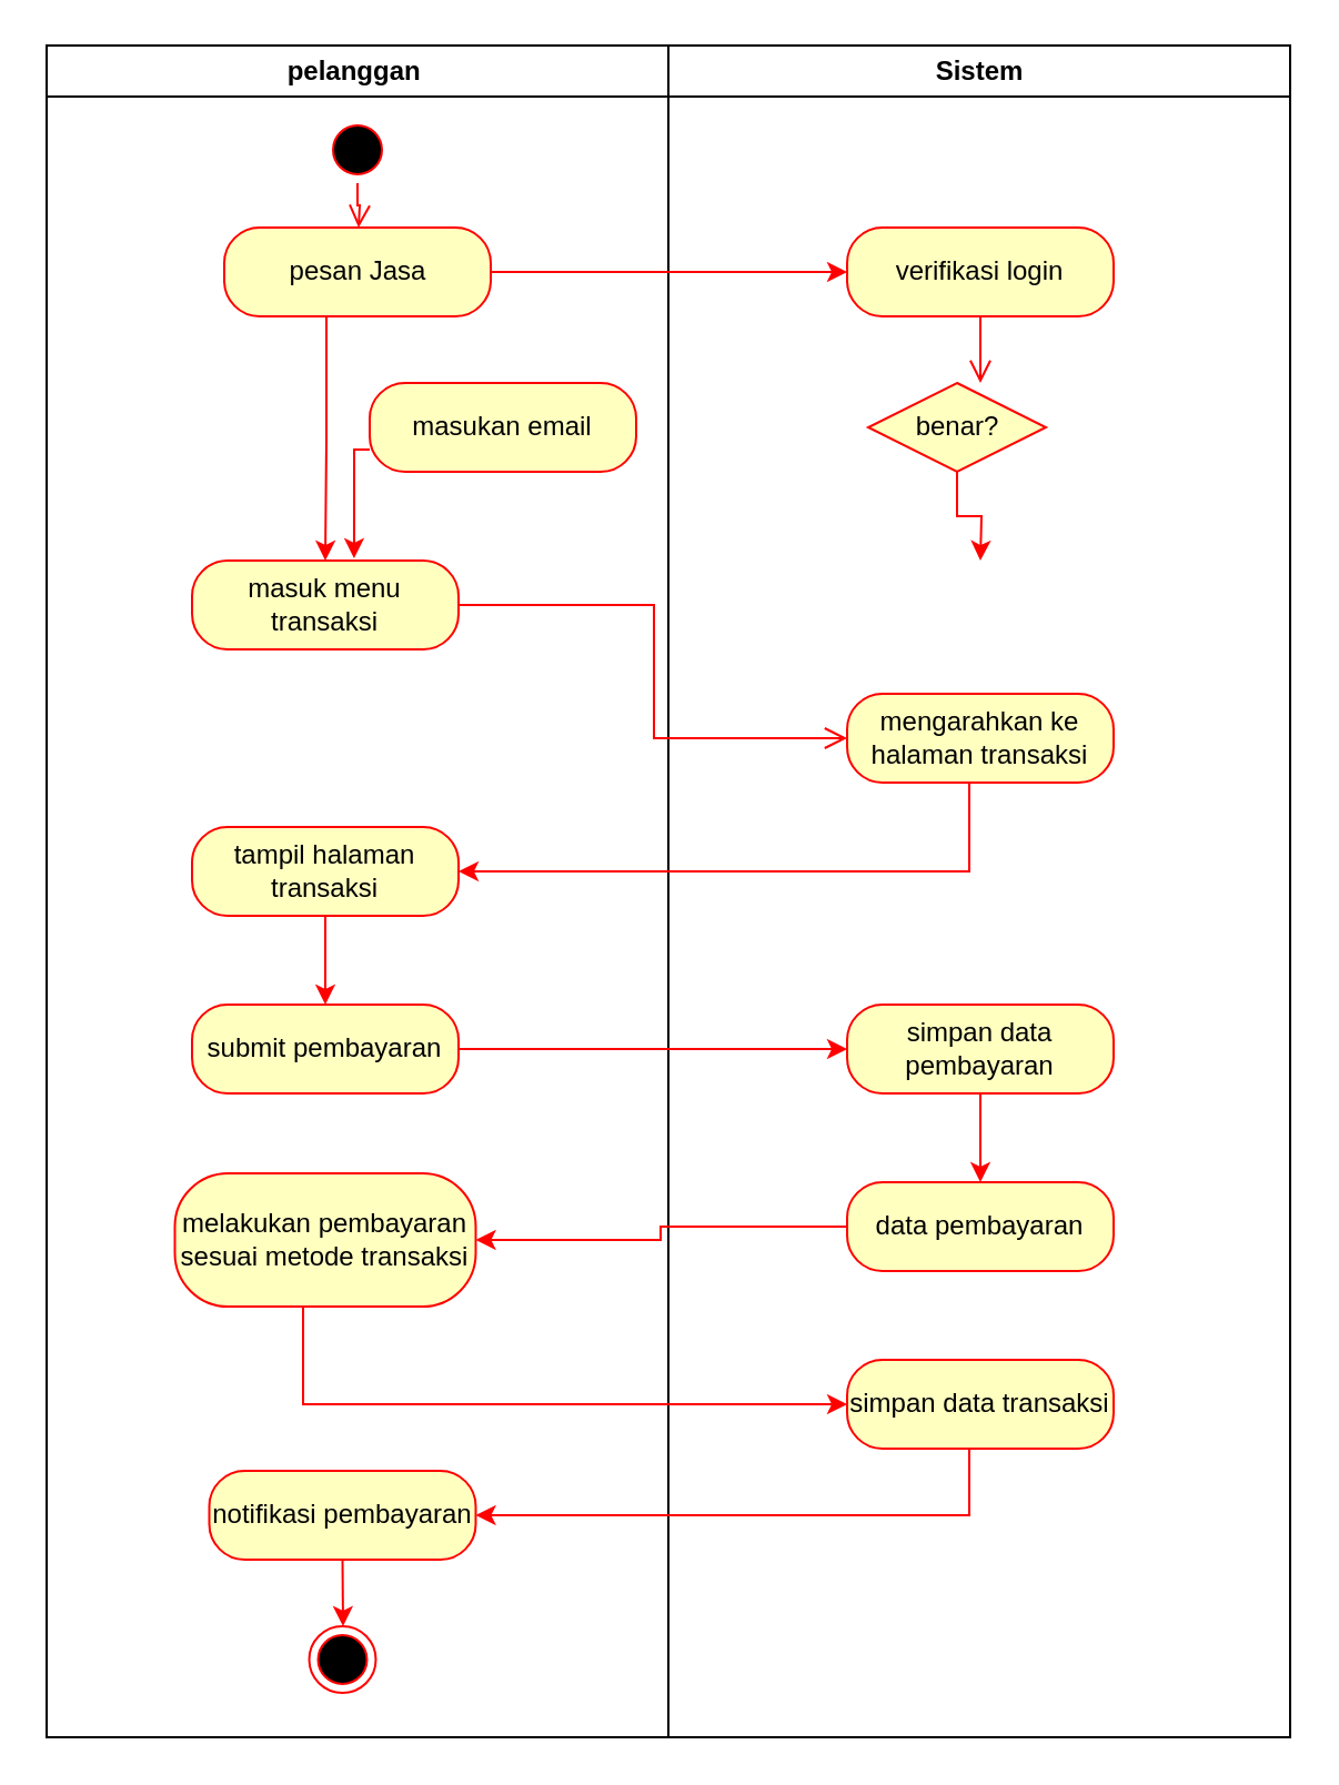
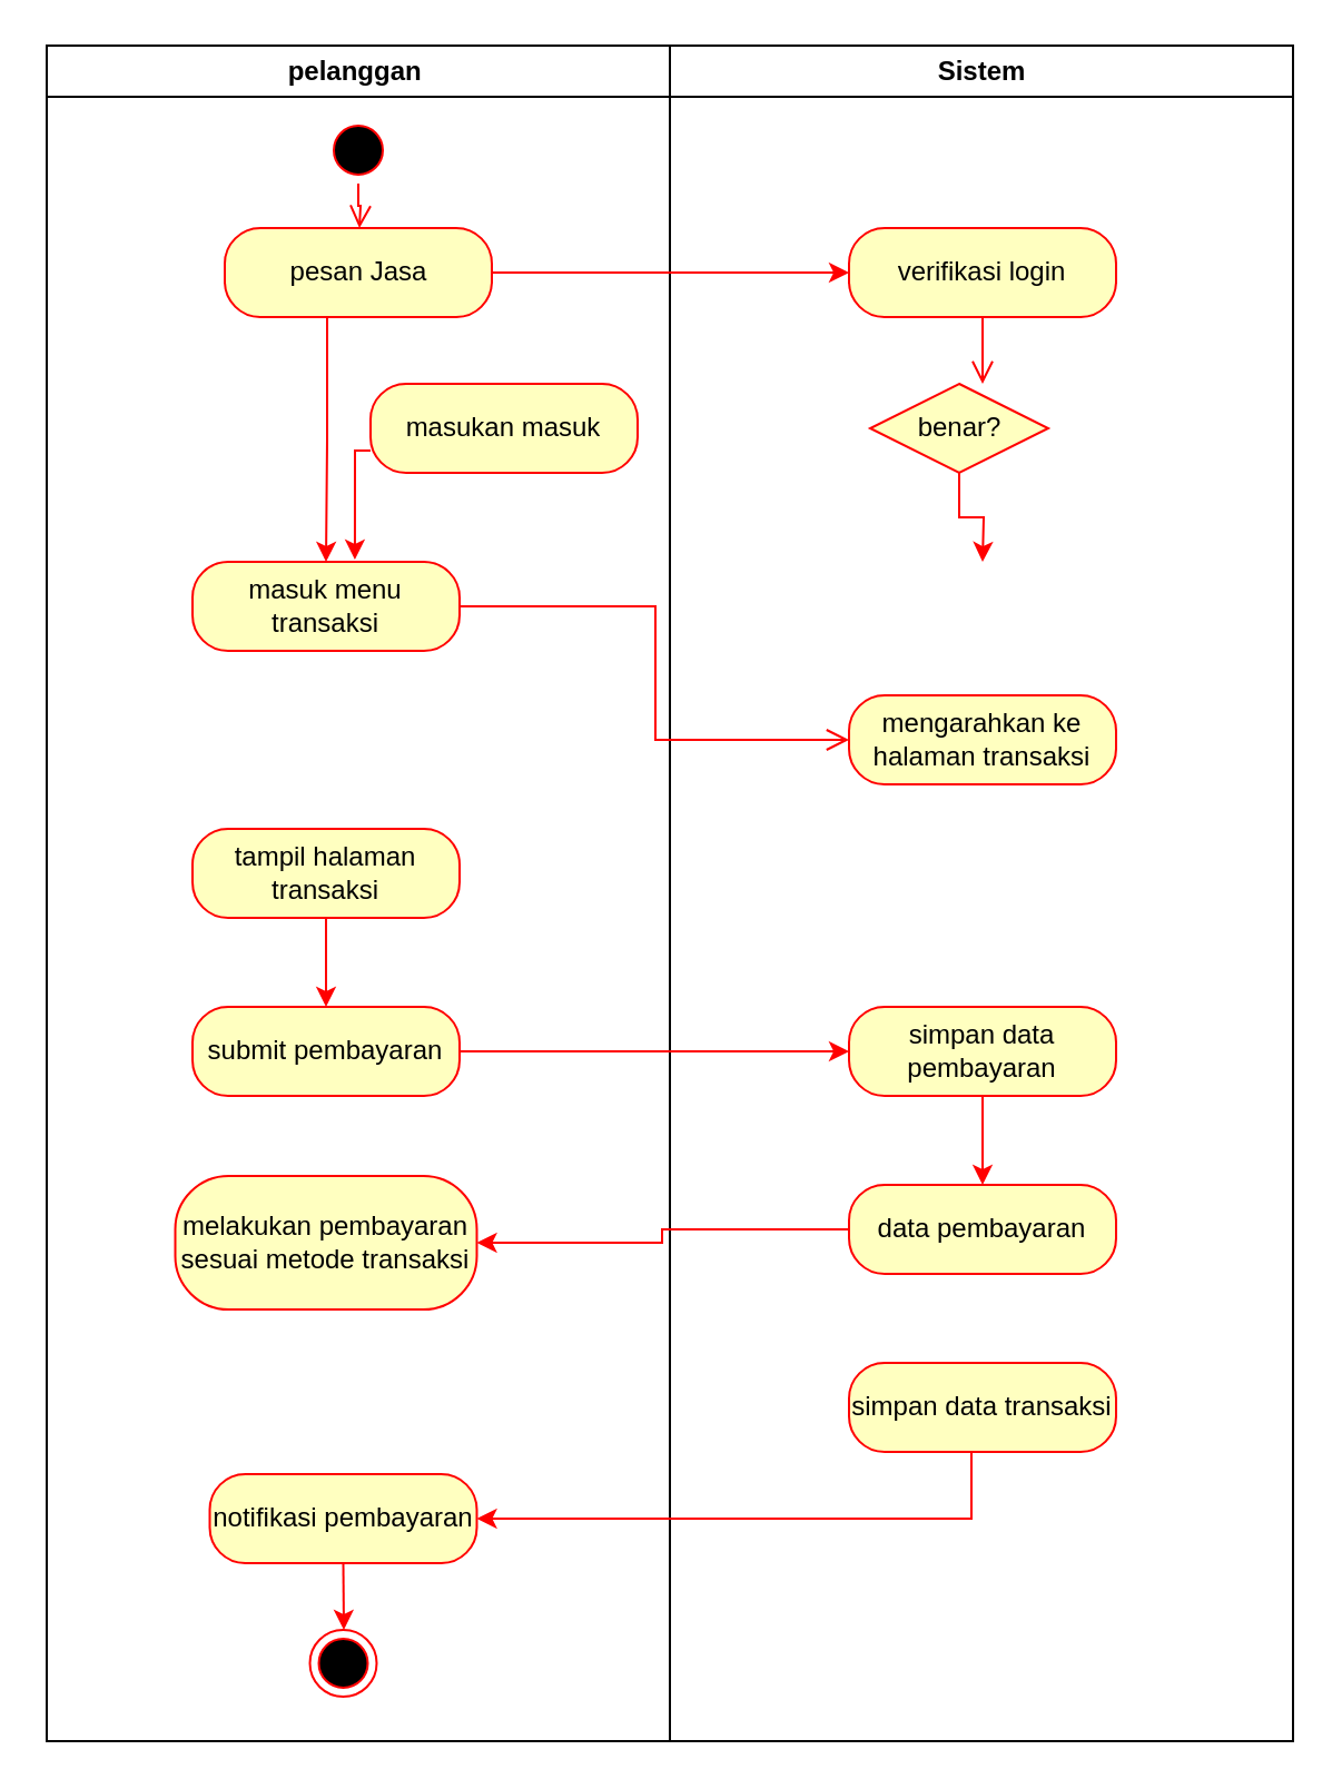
  <mxCell id="0" />
  <mxCell id="1" parent="0" />
  <mxCell id="2" value="pelanggan " style="swimlane;whiteSpace=wrap;startSize=23;" parent="1" vertex="1"><mxGeometry x="20.5" y="20" width="280" height="762" as="geometry" /></mxCell>
  <mxCell id="3" value="" style="ellipse;html=1;shape=startState;fillColor=#000000;strokeColor=#ff0000;" vertex="1" parent="2"><mxGeometry x="125" y="32" width="30" height="30" as="geometry" /></mxCell>
  <mxCell id="4" value="" style="edgeStyle=orthogonalEdgeStyle;html=1;verticalAlign=bottom;endArrow=open;endSize=8;strokeColor=#ff0000;rounded=0;" edge="1" source="3" parent="2"><mxGeometry relative="1" as="geometry"><mxPoint x="140.5" y="82" as="targetPoint" /></mxGeometry></mxCell>
  <mxCell id="5" style="edgeStyle=orthogonalEdgeStyle;rounded=0;orthogonalLoop=1;jettySize=auto;html=1;exitX=0.5;exitY=1;exitDx=0;exitDy=0;entryX=0.5;entryY=0;entryDx=0;entryDy=0;strokeColor=#FF0000;" edge="1" parent="2" source="6" target="9"><mxGeometry relative="1" as="geometry"><Array as="points"><mxPoint x="126" y="122" /><mxPoint x="126" y="177" /></Array></mxGeometry></mxCell>
  <mxCell id="6" value="pesan Jasa" style="rounded=1;whiteSpace=wrap;html=1;arcSize=40;fontColor=#000000;fillColor=#ffffc0;strokeColor=#ff0000;" vertex="1" parent="2"><mxGeometry x="80" y="82" width="120" height="40" as="geometry" /></mxCell>
  <mxCell id="7" style="edgeStyle=orthogonalEdgeStyle;rounded=0;orthogonalLoop=1;jettySize=auto;html=1;exitX=0;exitY=0.75;exitDx=0;exitDy=0;entryX=0.608;entryY=-0.025;entryDx=0;entryDy=0;entryPerimeter=0;strokeColor=#FF0000;" edge="1" parent="2" source="8" target="9"><mxGeometry relative="1" as="geometry"><Array as="points"><mxPoint x="138" y="182" /></Array></mxGeometry></mxCell>
- <mxCell id="8" value="masukan email" style="rounded=1;whiteSpace=wrap;html=1;arcSize=40;fontColor=#000000;fillColor=#ffffc0;strokeColor=#ff0000;" vertex="1" parent="2"><mxGeometry x="145.5" y="152" width="120" height="40" as="geometry" /></mxCell>
+ <mxCell id="8" value="masukan masuk" style="rounded=1;whiteSpace=wrap;html=1;arcSize=40;fontColor=#000000;fillColor=#ffffc0;strokeColor=#ff0000;" vertex="1" parent="2"><mxGeometry x="145.5" y="152" width="120" height="40" as="geometry" /></mxCell>
  <mxCell id="9" value="masuk menu transaksi" style="rounded=1;whiteSpace=wrap;html=1;arcSize=40;fontColor=#000000;fillColor=#ffffc0;strokeColor=#ff0000;" vertex="1" parent="2"><mxGeometry x="65.5" y="232" width="120" height="40" as="geometry" /></mxCell>
  <mxCell id="10" style="edgeStyle=elbowEdgeStyle;rounded=0;orthogonalLoop=1;jettySize=auto;html=1;exitX=0.5;exitY=1;exitDx=0;exitDy=0;entryX=0.5;entryY=0;entryDx=0;entryDy=0;strokeColor=#FF0000;" edge="1" parent="2" source="11" target="12"><mxGeometry relative="1" as="geometry" /></mxCell>
  <mxCell id="11" value="tampil halaman transaksi" style="rounded=1;whiteSpace=wrap;html=1;arcSize=40;fontColor=#000000;fillColor=#ffffc0;strokeColor=#ff0000;" vertex="1" parent="2"><mxGeometry x="65.5" y="352" width="120" height="40" as="geometry" /></mxCell>
  <mxCell id="12" value="submit pembayaran" style="rounded=1;whiteSpace=wrap;html=1;arcSize=40;fontColor=#000000;fillColor=#ffffc0;strokeColor=#ff0000;" vertex="1" parent="2"><mxGeometry x="65.5" y="432" width="120" height="40" as="geometry" /></mxCell>
  <mxCell id="13" value="melakukan pembayaran sesuai metode transaksi" style="rounded=1;whiteSpace=wrap;html=1;arcSize=40;fontColor=#000000;fillColor=#ffffc0;strokeColor=#ff0000;" vertex="1" parent="2"><mxGeometry x="57.75" y="508" width="135.5" height="60" as="geometry" /></mxCell>
  <mxCell id="14" style="edgeStyle=elbowEdgeStyle;rounded=0;orthogonalLoop=1;jettySize=auto;html=1;exitX=0.5;exitY=1;exitDx=0;exitDy=0;entryX=0.5;entryY=0;entryDx=0;entryDy=0;strokeColor=#FF0000;" edge="1" parent="2" source="15" target="16"><mxGeometry relative="1" as="geometry" /></mxCell>
  <mxCell id="15" value="notifikasi pembayaran" style="rounded=1;whiteSpace=wrap;html=1;arcSize=40;fontColor=#000000;fillColor=#ffffc0;strokeColor=#ff0000;" vertex="1" parent="2"><mxGeometry x="73.25" y="642" width="120" height="40" as="geometry" /></mxCell>
  <mxCell id="16" value="" style="ellipse;html=1;shape=endState;fillColor=#000000;strokeColor=#ff0000;" vertex="1" parent="2"><mxGeometry x="118.25" y="712" width="30" height="30" as="geometry" /></mxCell>
  <mxCell id="17" value="Sistem" style="swimlane;whiteSpace=wrap" parent="1" vertex="1"><mxGeometry x="300.5" y="20" width="280" height="762" as="geometry" /></mxCell>
  <mxCell id="18" value="verifikasi login" style="rounded=1;whiteSpace=wrap;html=1;arcSize=40;fontColor=#000000;fillColor=#ffffc0;strokeColor=#ff0000;" vertex="1" parent="17"><mxGeometry x="80.5" y="82" width="120" height="40" as="geometry" /></mxCell>
  <mxCell id="19" value="" style="edgeStyle=orthogonalEdgeStyle;html=1;verticalAlign=bottom;endArrow=open;endSize=8;strokeColor=#ff0000;rounded=0;" edge="1" source="18" parent="17"><mxGeometry relative="1" as="geometry"><mxPoint x="140.5" y="152" as="targetPoint" /></mxGeometry></mxCell>
  <mxCell id="20" style="edgeStyle=orthogonalEdgeStyle;rounded=0;orthogonalLoop=1;jettySize=auto;html=1;exitX=0.5;exitY=1;exitDx=0;exitDy=0;strokeColor=#FF0000;" edge="1" parent="17" source="21"><mxGeometry relative="1" as="geometry"><mxPoint x="140.5" y="232" as="targetPoint" /></mxGeometry></mxCell>
  <mxCell id="21" value="benar?" style="rhombus;whiteSpace=wrap;html=1;fontColor=#000000;fillColor=#ffffc0;strokeColor=#ff0000;" vertex="1" parent="17"><mxGeometry x="90" y="152" width="80" height="40" as="geometry" /></mxCell>
  <mxCell id="22" value="mengarahkan ke halaman transaksi" style="rounded=1;whiteSpace=wrap;html=1;arcSize=40;fontColor=#000000;fillColor=#ffffc0;strokeColor=#ff0000;" vertex="1" parent="17"><mxGeometry x="80.5" y="292" width="120" height="40" as="geometry" /></mxCell>
  <mxCell id="23" style="edgeStyle=elbowEdgeStyle;rounded=0;orthogonalLoop=1;jettySize=auto;html=1;exitX=0.5;exitY=1;exitDx=0;exitDy=0;entryX=0.5;entryY=0;entryDx=0;entryDy=0;strokeColor=#FF0000;" edge="1" parent="17" source="24" target="25"><mxGeometry relative="1" as="geometry" /></mxCell>
  <mxCell id="24" value="simpan data pembayaran" style="rounded=1;whiteSpace=wrap;html=1;arcSize=40;fontColor=#000000;fillColor=#ffffc0;strokeColor=#ff0000;" vertex="1" parent="17"><mxGeometry x="80.5" y="432" width="120" height="40" as="geometry" /></mxCell>
  <mxCell id="25" value="data pembayaran" style="rounded=1;whiteSpace=wrap;html=1;arcSize=40;fontColor=#000000;fillColor=#ffffc0;strokeColor=#ff0000;" vertex="1" parent="17"><mxGeometry x="80.5" y="512" width="120" height="40" as="geometry" /></mxCell>
  <mxCell id="26" value="simpan data transaksi" style="rounded=1;whiteSpace=wrap;html=1;arcSize=40;fontColor=#000000;fillColor=#ffffc0;strokeColor=#ff0000;" vertex="1" parent="17"><mxGeometry x="80.5" y="592" width="120" height="40" as="geometry" /></mxCell>
  <mxCell id="27" style="edgeStyle=orthogonalEdgeStyle;rounded=0;orthogonalLoop=1;jettySize=auto;html=1;entryX=0;entryY=0.5;entryDx=0;entryDy=0;strokeColor=#FF0000;" edge="1" parent="1" source="6" target="18"><mxGeometry relative="1" as="geometry" /></mxCell>
  <mxCell id="28" value="" style="edgeStyle=elbowEdgeStyle;html=1;verticalAlign=bottom;endArrow=open;endSize=8;strokeColor=#ff0000;rounded=0;entryX=0;entryY=0.5;entryDx=0;entryDy=0;" edge="1" source="9" parent="1" target="22"><mxGeometry relative="1" as="geometry"><mxPoint x="146" y="342" as="targetPoint" /></mxGeometry></mxCell>
- <mxCell id="29" style="edgeStyle=elbowEdgeStyle;rounded=0;orthogonalLoop=1;jettySize=auto;html=1;entryX=1;entryY=0.5;entryDx=0;entryDy=0;strokeColor=#FF0000;" edge="1" parent="1" source="22" target="11"><mxGeometry relative="1" as="geometry"><Array as="points"><mxPoint x="436" y="382" /></Array></mxGeometry></mxCell>
  <mxCell id="30" style="edgeStyle=elbowEdgeStyle;rounded=0;orthogonalLoop=1;jettySize=auto;html=1;exitX=1;exitY=0.5;exitDx=0;exitDy=0;entryX=0;entryY=0.5;entryDx=0;entryDy=0;strokeColor=#FF0000;" edge="1" parent="1" source="12" target="24"><mxGeometry relative="1" as="geometry" /></mxCell>
  <mxCell id="31" style="edgeStyle=elbowEdgeStyle;rounded=0;orthogonalLoop=1;jettySize=auto;html=1;entryX=1;entryY=0.5;entryDx=0;entryDy=0;strokeColor=#FF0000;" edge="1" parent="1" source="25" target="13"><mxGeometry relative="1" as="geometry" /></mxCell>
- <mxCell id="32" style="edgeStyle=elbowEdgeStyle;rounded=0;orthogonalLoop=1;jettySize=auto;html=1;entryX=0;entryY=0.5;entryDx=0;entryDy=0;strokeColor=#FF0000;" edge="1" parent="1" source="13" target="26"><mxGeometry relative="1" as="geometry"><Array as="points"><mxPoint x="136" y="612" /></Array></mxGeometry></mxCell>
  <mxCell id="33" style="edgeStyle=elbowEdgeStyle;rounded=0;orthogonalLoop=1;jettySize=auto;html=1;entryX=1;entryY=0.5;entryDx=0;entryDy=0;strokeColor=#FF0000;" edge="1" parent="1" source="26" target="15"><mxGeometry relative="1" as="geometry"><Array as="points"><mxPoint x="436" y="662" /></Array></mxGeometry></mxCell>
